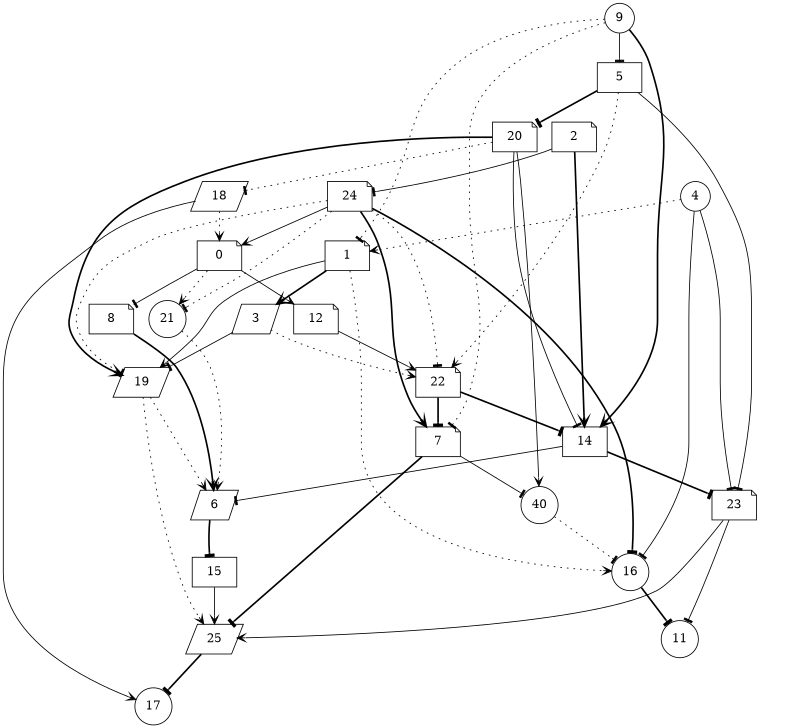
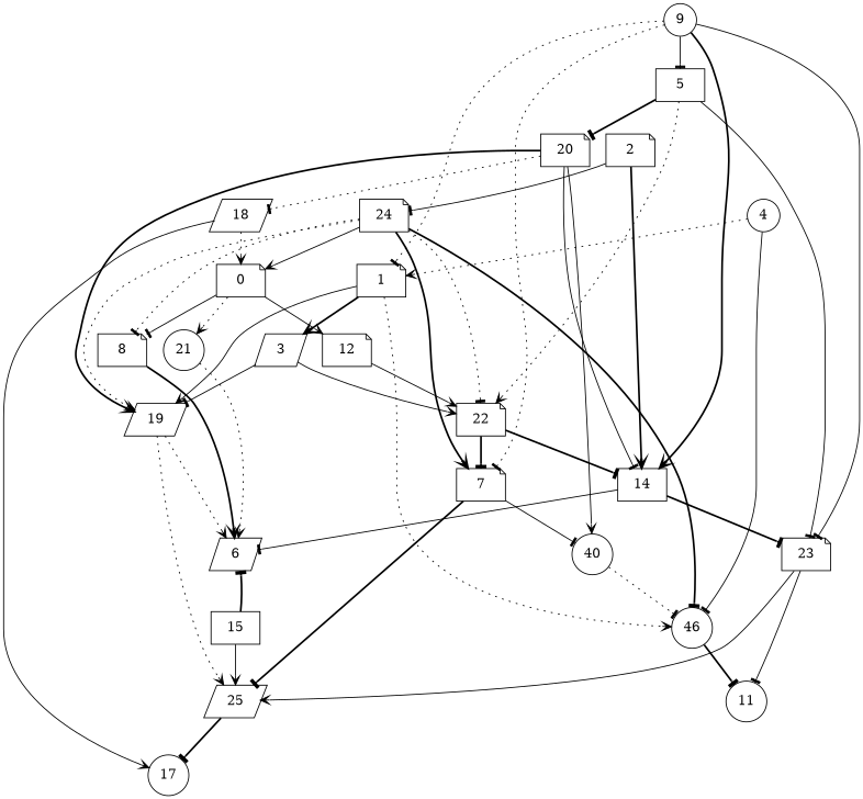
  strict digraph {
    node [shape=note]
    edge [arrowhead=tee style=solid]
    0
    8
    12
    21 [shape=circle]
    6 [shape=parallelogram]
    22
    15 [shape=box]
    14 [shape=box]
    7
    3 [shape=parallelogram]
    1
-   16 [shape=circle]
+   16 [shape=circle label=46]
    19 [shape=parallelogram]
    11 [shape=circle]
    25 [shape=parallelogram]
    17 [shape=circle]
    2
    24
    23
    n20 [label=40 shape=circle]
    4 [shape=circle]
    5 [shape=box]
    20
    18 [shape=parallelogram]
    9 [shape=circle]
    0 -> 8
    0 -> 12 [arrowhead=vee]
    0 -> 21 [arrowhead=vee style=dotted]
    8 -> 6 [arrowhead=vee style=bold]
    12 -> 22 [arrowhead=vee]
    21 -> 6 [arrowhead=vee style=dotted]
-   6 -> 15 [style=bold]
+   15 -> 6 [style=bold]
    22 -> 14 [style=bold]
    22 -> 7 [style=bold]
    15 -> 25 [arrowhead=vee]
    14 -> 6
    14 -> 23 [style=bold]
    7 -> 25 [style=bold]
    7 -> n20
-   3 -> 22 [arrowhead=vee style=dotted]
+   3 -> 22 [arrowhead=vee]
    3 -> 19
    1 -> 3 [arrowhead=vee style=bold]
    1 -> 16 [arrowhead=vee style=dotted]
    1 -> 19 [arrowhead=vee]
    16 -> 11 [style=bold]
    19 -> 6 [arrowhead=vee style=dotted]
    19 -> 25 [arrowhead=vee style=dotted]
    25 -> 17 [style=bold]
    2 -> 14 [arrowhead=vee style=bold]
    2 -> 24
    24 -> 0 [arrowhead=vee]
-   24 -> 21 [style=dotted]
+   24 -> 8 [style=dotted]
    24 -> 22 [style=dotted]
    24 -> 7 [arrowhead=vee style=bold]
    24 -> 16 [style=bold]
-   24 -> 19 [style=dotted]
+   24 -> 19 [arrowhead=vee style=dotted]
    23 -> 11
    23 -> 25 [arrowhead=vee]
    n20 -> 16 [style=dotted]
    4 -> 1 [arrowhead=vee style=dotted]
    4 -> 16
-   4 -> 23
+   9 -> 23
    5 -> 22 [arrowhead=vee style=dotted]
    5 -> 23
    5 -> 20 [style=bold]
    20 -> 14
    20 -> 19 [arrowhead=vee style=bold]
    20 -> n20 [arrowhead=vee]
    20 -> 18 [style=dotted]
    18 -> 0 [arrowhead=vee style=dotted]
    18 -> 17 [arrowhead=vee]
    9 -> 14 [arrowhead=vee style=bold]
    9 -> 7 [style=dotted]
    9 -> 1 [style=dotted]
    9 -> 5
  }
